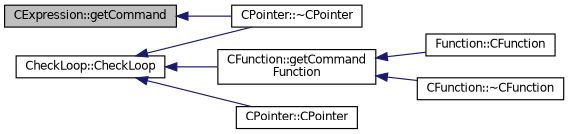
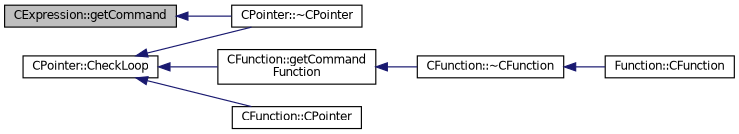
  digraph {
    rankdir=LR
    node [color=black fillcolor=white fontname=Helvetica fontsize=10 shape=record style=filled]
    edge [color=midnightblue dir=back fontname=Helvetica fontsize=10 labelfontname=Helvetica labelfontsize=10 style=solid]
    n1 [fillcolor=grey75 fontcolor=black height=0.2 label="CExpression::getCommand" width=0.4]
    n2 [height=0.2 label="CPointer::~CPointer" width=0.4]
-   n3 [height=0.2 label="CheckLoop::CheckLoop" width=0.4]
+   n3 [height=0.2 label="CPointer::CheckLoop" width=0.4]
    n4 [height=0.2 label="CFunction::getCommand\lFunction" width=0.4]
-   n5 [height=0.2 label="CPointer::CPointer" width=0.4]
+   n5 [height=0.2 label="CFunction::CPointer" width=0.4]
    n6 [height=0.2 label="Function::CFunction" width=0.4]
    n7 [height=0.2 label="CFunction::~CFunction" width=0.4]
    n1 -> n2
    n3 -> n2
    n3 -> n4
    n3 -> n5
-   n4 -> n6
+   n7 -> n6
    n4 -> n7
  }
